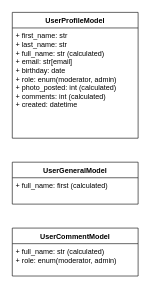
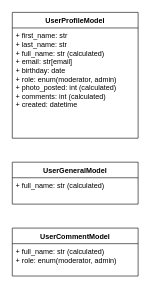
  <mxCell id="0" />
  <mxCell id="1" parent="0" />
  <mxCell id="2" value="UserProfileModel" style="swimlane;fontStyle=1;align=center;verticalAlign=top;childLayout=stackLayout;horizontal=1;startSize=26;horizontalStack=0;resizeParent=1;resizeParentMax=0;resizeLast=0;collapsible=1;marginBottom=0;whiteSpace=wrap;html=1;" vertex="1" parent="1"><mxGeometry x="20" y="20" width="210" height="210" as="geometry" /></mxCell>
  <mxCell id="3" value="+ first_name: str&lt;br&gt;+ last_name: str&lt;br&gt;+ full_name: str (calculated)&lt;br&gt;+ email: str[email]&lt;br&gt;+ birthday: date&lt;br&gt;+ role: enum(moderator, admin)&lt;br&gt;+ photo_posted: int (calculated)&lt;br&gt;+ comments: int (calculated)&lt;br&gt;+ created: datetime" style="text;strokeColor=none;fillColor=none;align=left;verticalAlign=top;spacingLeft=4;spacingRight=4;overflow=hidden;rotatable=0;points=[[0,0.5],[1,0.5]];portConstraint=eastwest;whiteSpace=wrap;html=1;" vertex="1" parent="2"><mxGeometry y="26" width="210" height="184" as="geometry" /></mxCell>
  <mxCell id="4" value="UserGeneralModel" style="swimlane;fontStyle=1;align=center;verticalAlign=top;childLayout=stackLayout;horizontal=1;startSize=26;horizontalStack=0;resizeParent=1;resizeParentMax=0;resizeLast=0;collapsible=1;marginBottom=0;whiteSpace=wrap;html=1;" vertex="1" parent="1"><mxGeometry x="20" y="270" width="210" height="70" as="geometry" /></mxCell>
- <mxCell id="5" value="+ full_name: first (calculated)&lt;br&gt;" style="text;strokeColor=none;fillColor=none;align=left;verticalAlign=top;spacingLeft=4;spacingRight=4;overflow=hidden;rotatable=0;points=[[0,0.5],[1,0.5]];portConstraint=eastwest;whiteSpace=wrap;html=1;" vertex="1" parent="4"><mxGeometry y="26" width="210" height="44" as="geometry" /></mxCell>
+ <mxCell id="5" value="+ full_name: str (calculated)&lt;br&gt;" style="text;strokeColor=none;fillColor=none;align=left;verticalAlign=top;spacingLeft=4;spacingRight=4;overflow=hidden;rotatable=0;points=[[0,0.5],[1,0.5]];portConstraint=eastwest;whiteSpace=wrap;html=1;" vertex="1" parent="4"><mxGeometry y="26" width="210" height="44" as="geometry" /></mxCell>
  <mxCell id="6" value="UserCommentModel" style="swimlane;fontStyle=1;align=center;verticalAlign=top;childLayout=stackLayout;horizontal=1;startSize=26;horizontalStack=0;resizeParent=1;resizeParentMax=0;resizeLast=0;collapsible=1;marginBottom=0;whiteSpace=wrap;html=1;" vertex="1" parent="1"><mxGeometry x="20" y="380" width="210" height="80" as="geometry" /></mxCell>
  <mxCell id="7" value="+ full_name: str (calculated)&lt;br&gt;+ role: enum(moderator, admin)&lt;br&gt;" style="text;strokeColor=none;fillColor=none;align=left;verticalAlign=top;spacingLeft=4;spacingRight=4;overflow=hidden;rotatable=0;points=[[0,0.5],[1,0.5]];portConstraint=eastwest;whiteSpace=wrap;html=1;" vertex="1" parent="6"><mxGeometry y="26" width="210" height="54" as="geometry" /></mxCell>
